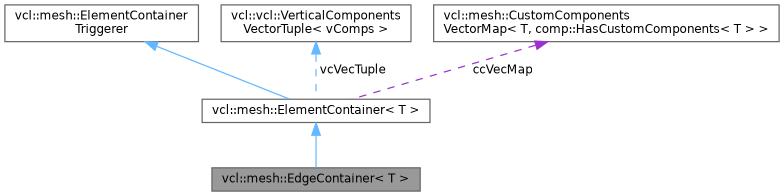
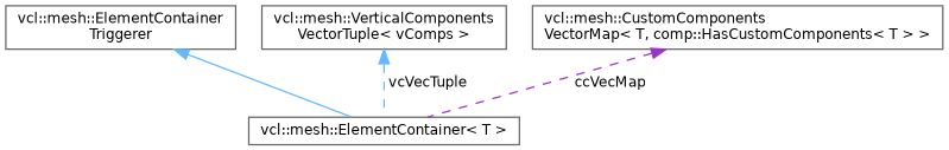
  digraph {
    rankdir=TB
    node [color=gray40 fillcolor=white fontname=Helvetica fontsize=10 shape=box style=filled]
    edge [color=steelblue1 dir=back fontname=Helvetica fontsize=10 labelfontname=Helvetica labelfontsize=10 style=solid]
-   n1 [fillcolor=grey60 fontcolor=black height=0.2 label="vcl::mesh::EdgeContainer\< T \>" width=0.4]
    n2 [height=0.2 label="vcl::mesh::ElementContainer\< T \>" width=0.4]
    n3 [height=0.2 label="vcl::mesh::ElementContainer\lTriggerer" width=0.4]
-   n4 [height=0.2 label="vcl::vcl::VerticalComponents\lVectorTuple\< vComps \>" width=0.4]
+   n4 [height=0.2 label="vcl::mesh::VerticalComponents\lVectorTuple\< vComps \>" width=0.4]
    n5 [height=0.2 label="vcl::mesh::CustomComponents\lVectorMap\< T, comp::HasCustomComponents\< T \> \>" width=0.4]
-   n2 -> n1
    n3 -> n2
    n4 -> n2 [label=" vcVecTuple" style=dashed]
    n5 -> n2 [color=darkorchid3 label=" ccVecMap" style=dashed]
  }
